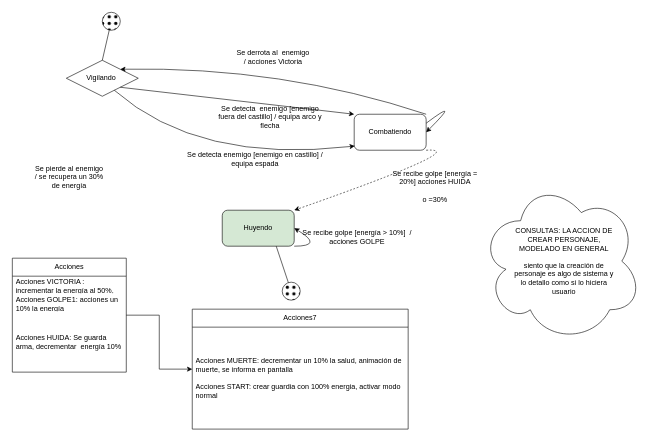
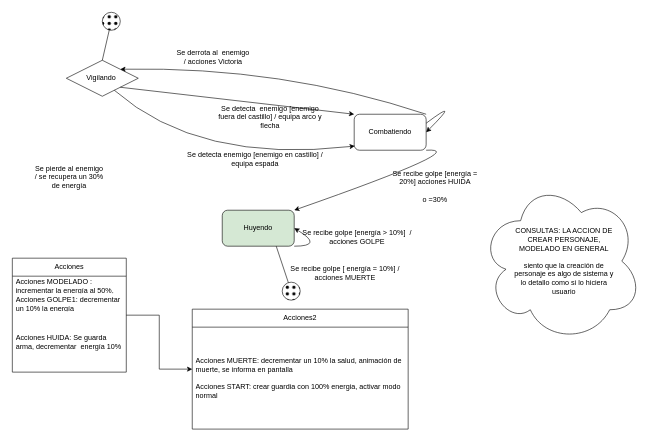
  <mxCell id="0" />
  <mxCell id="1" parent="0" />
  <mxCell id="2" value="Vigilando&amp;nbsp;" style="rhombus;whiteSpace=wrap;html=1;" parent="1" vertex="1"><mxGeometry x="110" y="100" width="120" height="60" as="geometry" /></mxCell>
  <mxCell id="3" value="" style="endArrow=none;html=1;rounded=0;exitX=0.5;exitY=0;exitDx=0;exitDy=0;" parent="1" source="2" target="4" edge="1"><mxGeometry width="50" height="50" relative="1" as="geometry"><mxPoint x="300" y="230" as="sourcePoint" /><mxPoint x="350" y="180" as="targetPoint" /></mxGeometry></mxCell>
  <mxCell id="4" value="" style="ellipse;whiteSpace=wrap;html=1;aspect=fixed;fillColor=#000000;fillStyle=dots;" parent="1" vertex="1"><mxGeometry x="170" y="20" width="30" height="30" as="geometry" /></mxCell>
  <mxCell id="5" value="Combatiendo" style="rounded=1;whiteSpace=wrap;html=1;" parent="1" vertex="1"><mxGeometry x="590" y="190" width="120" height="60" as="geometry" /></mxCell>
  <mxCell id="6" value="" style="curved=1;endArrow=classic;html=1;rounded=0;entryX=1;entryY=0;entryDx=0;entryDy=0;exitX=1;exitY=0;exitDx=0;exitDy=0;" parent="1" source="5" target="2" edge="1"><mxGeometry width="50" height="50" relative="1" as="geometry"><mxPoint x="180" y="230" as="sourcePoint" /><mxPoint x="230" y="180" as="targetPoint" /><Array as="points"><mxPoint x="470" y="110" /></Array></mxGeometry></mxCell>
  <mxCell id="7" value="" style="edgeStyle=orthogonalEdgeStyle;rounded=0;orthogonalLoop=1;jettySize=auto;html=1;" parent="1" source="8" target="27" edge="1"><mxGeometry relative="1" as="geometry" /></mxCell>
  <mxCell id="8" value="Acciones" style="swimlane;fontStyle=0;childLayout=stackLayout;horizontal=1;startSize=30;horizontalStack=0;resizeParent=1;resizeParentMax=0;resizeLast=0;collapsible=1;marginBottom=0;whiteSpace=wrap;html=1;" parent="1" vertex="1"><mxGeometry x="20" y="430" width="190" height="190" as="geometry" /></mxCell>
- <mxCell id="9" value="Acciones VICTORIA : incrementar la energía al 50%," style="text;strokeColor=none;fillColor=none;align=left;verticalAlign=middle;spacingLeft=4;spacingRight=4;overflow=hidden;points=[[0,0.5],[1,0.5]];portConstraint=eastwest;rotatable=0;whiteSpace=wrap;html=1;" parent="8" vertex="1"><mxGeometry y="30" width="190" height="30" as="geometry" /></mxCell>
- <mxCell id="10" value="Acciones GOLPE1: acciones un 10% la energía&amp;nbsp;" style="text;strokeColor=none;fillColor=none;align=left;verticalAlign=middle;spacingLeft=4;spacingRight=4;overflow=hidden;points=[[0,0.5],[1,0.5]];portConstraint=eastwest;rotatable=0;whiteSpace=wrap;html=1;" parent="8" vertex="1"><mxGeometry y="60" width="190" height="30" as="geometry" /></mxCell>
+ <mxCell id="9" value="Acciones MODELADO : incrementar la energía al 50%," style="text;strokeColor=none;fillColor=none;align=left;verticalAlign=middle;spacingLeft=4;spacingRight=4;overflow=hidden;points=[[0,0.5],[1,0.5]];portConstraint=eastwest;rotatable=0;whiteSpace=wrap;html=1;" parent="8" vertex="1"><mxGeometry y="30" width="190" height="30" as="geometry" /></mxCell>
+ <mxCell id="10" value="Acciones GOLPE1: decrementar un 10% la energía&amp;nbsp;" style="text;strokeColor=none;fillColor=none;align=left;verticalAlign=middle;spacingLeft=4;spacingRight=4;overflow=hidden;points=[[0,0.5],[1,0.5]];portConstraint=eastwest;rotatable=0;whiteSpace=wrap;html=1;" parent="8" vertex="1"><mxGeometry y="60" width="190" height="30" as="geometry" /></mxCell>
  <mxCell id="11" value="Acciones HUIDA: Se guarda arma, decrementar&amp;nbsp; energía 10%" style="text;strokeColor=none;fillColor=none;align=left;verticalAlign=middle;spacingLeft=4;spacingRight=4;overflow=hidden;points=[[0,0.5],[1,0.5]];portConstraint=eastwest;rotatable=0;whiteSpace=wrap;html=1;" parent="8" vertex="1"><mxGeometry y="90" width="190" height="100" as="geometry" /></mxCell>
  <mxCell id="12" value="Se detecta&amp;nbsp; enemigo [enemigo fuera del castillo] / equipa arco y flecha" style="text;html=1;align=center;verticalAlign=middle;whiteSpace=wrap;rounded=0;" parent="1" vertex="1"><mxGeometry x="360" y="190" width="180" height="10" as="geometry" /></mxCell>
  <mxCell id="13" value="" style="endArrow=classic;html=1;rounded=0;exitX=1;exitY=1;exitDx=0;exitDy=0;entryX=0;entryY=0;entryDx=0;entryDy=0;" parent="1" source="2" target="5" edge="1"><mxGeometry width="50" height="50" relative="1" as="geometry"><mxPoint x="380" y="260" as="sourcePoint" /><mxPoint x="430" y="210" as="targetPoint" /></mxGeometry></mxCell>
  <mxCell id="14" value="" style="curved=1;endArrow=classic;html=1;rounded=0;exitX=0.75;exitY=1;exitDx=0;exitDy=0;entryX=0.008;entryY=0.883;entryDx=0;entryDy=0;entryPerimeter=0;" parent="1" source="2" target="5" edge="1"><mxGeometry width="50" height="50" relative="1" as="geometry"><mxPoint x="380" y="260" as="sourcePoint" /><mxPoint x="430" y="210" as="targetPoint" /><Array as="points"><mxPoint x="330" y="273" /></Array></mxGeometry></mxCell>
  <mxCell id="15" value="Se detecta enemigo [enemigo en castillo] / equipa espada" style="text;html=1;align=center;verticalAlign=middle;whiteSpace=wrap;rounded=0;" parent="1" vertex="1"><mxGeometry x="310" y="250" width="230" height="30" as="geometry" /></mxCell>
  <mxCell id="16" value="" style="curved=1;endArrow=classic;html=1;rounded=0;exitX=1;exitY=0.25;exitDx=0;exitDy=0;entryX=1;entryY=0.5;entryDx=0;entryDy=0;" parent="1" source="5" target="5" edge="1"><mxGeometry width="50" height="50" relative="1" as="geometry"><mxPoint x="680" y="260" as="sourcePoint" /><mxPoint x="730" y="210" as="targetPoint" /><Array as="points"><mxPoint x="770" y="160" /></Array></mxGeometry></mxCell>
- <mxCell id="17" value="Se derrota al&amp;nbsp; enemigo / acciones Victoria" style="text;html=1;align=center;verticalAlign=middle;whiteSpace=wrap;rounded=0;" parent="1" vertex="1"><mxGeometry x="390" y="80" width="130" height="30" as="geometry" /></mxCell>
- <mxCell id="18" value="" style="curved=1;endArrow=classic;html=1;rounded=0;exitX=1;exitY=1;exitDx=0;exitDy=0;entryX=1;entryY=0;entryDx=0;entryDy=0;dashed=1;" parent="1" source="5" target="20" edge="1"><mxGeometry width="50" height="50" relative="1" as="geometry"><mxPoint x="720" y="255" as="sourcePoint" /><mxPoint x="750" y="360" as="targetPoint" /><Array as="points"><mxPoint x="790" y="245" /></Array></mxGeometry></mxCell>
+ <mxCell id="17" value="Se derrota al&amp;nbsp; enemigo / acciones Victoria" style="text;html=1;align=center;verticalAlign=middle;whiteSpace=wrap;rounded=0;" parent="1" vertex="1"><mxGeometry x="290" y="80" width="130" height="30" as="geometry" /></mxCell>
+ <mxCell id="18" value="" style="curved=1;endArrow=classic;html=1;rounded=0;exitX=1;exitY=1;exitDx=0;exitDy=0;entryX=1;entryY=0;entryDx=0;entryDy=0;" parent="1" source="5" target="20" edge="1"><mxGeometry width="50" height="50" relative="1" as="geometry"><mxPoint x="720" y="255" as="sourcePoint" /><mxPoint x="750" y="360" as="targetPoint" /><Array as="points"><mxPoint x="790" y="245" /></Array></mxGeometry></mxCell>
  <mxCell id="19" value="Se recibe golpe [energía = 20%] acciones HUIDA&lt;div&gt;&lt;br&gt;&lt;/div&gt;&lt;div&gt;o =30%&lt;/div&gt;" style="text;html=1;align=center;verticalAlign=middle;whiteSpace=wrap;rounded=0;" parent="1" vertex="1"><mxGeometry x="640" y="295" width="170" height="30" as="geometry" /></mxCell>
  <mxCell id="20" value="Huyendo" style="rounded=1;whiteSpace=wrap;html=1;fillColor=#d5e8d4;" parent="1" vertex="1"><mxGeometry x="370" y="350" width="120" height="60" as="geometry" /></mxCell>
  <mxCell id="21" value="" style="curved=1;endArrow=classic;html=1;rounded=0;entryX=1;entryY=0.5;entryDx=0;entryDy=0;" parent="1" target="20" edge="1"><mxGeometry width="50" height="50" relative="1" as="geometry"><mxPoint x="490" y="410" as="sourcePoint" /><mxPoint x="540" y="360" as="targetPoint" /><Array as="points"><mxPoint x="540" y="410" /></Array></mxGeometry></mxCell>
  <mxCell id="22" value="Se recibe golpe [energía &amp;gt; 10%]&amp;nbsp; / acciones GOLPE" style="text;html=1;align=center;verticalAlign=middle;whiteSpace=wrap;rounded=0;" parent="1" vertex="1"><mxGeometry x="500" y="380" width="190" height="30" as="geometry" /></mxCell>
  <mxCell id="23" value="" style="endArrow=none;html=1;rounded=0;exitX=0.75;exitY=1;exitDx=0;exitDy=0;" parent="1" source="20" target="24" edge="1"><mxGeometry width="50" height="50" relative="1" as="geometry"><mxPoint x="480" y="300" as="sourcePoint" /><mxPoint x="470" y="450" as="targetPoint" /></mxGeometry></mxCell>
  <mxCell id="24" value="" style="ellipse;whiteSpace=wrap;html=1;aspect=fixed;fillStyle=dots;fillColor=#000000;" parent="1" vertex="1"><mxGeometry x="470" y="470" width="30" height="30" as="geometry" /></mxCell>
+ <mxCell id="25" value="Se recibe golpe [ energía = 10%] / acciones MUERTE" style="text;html=1;align=center;verticalAlign=middle;whiteSpace=wrap;rounded=0;" parent="1" vertex="1"><mxGeometry x="470" y="440" width="210" height="30" as="geometry" /></mxCell>
  <mxCell id="26" value="Se pierde al enemigo&lt;div&gt;/ se recupera un 30% de energía&lt;/div&gt;" style="text;html=1;align=center;verticalAlign=middle;whiteSpace=wrap;rounded=0;" parent="1" vertex="1"><mxGeometry x="50" y="280" width="130" height="30" as="geometry" /></mxCell>
- <mxCell id="27" value="Acciones7" style="swimlane;fontStyle=0;childLayout=stackLayout;horizontal=1;startSize=30;horizontalStack=0;resizeParent=1;resizeParentMax=0;resizeLast=0;collapsible=1;marginBottom=0;whiteSpace=wrap;html=1;" parent="1" vertex="1"><mxGeometry x="320" y="515" width="360" height="200" as="geometry" /></mxCell>
+ <mxCell id="27" value="Acciones2" style="swimlane;fontStyle=0;childLayout=stackLayout;horizontal=1;startSize=30;horizontalStack=0;resizeParent=1;resizeParentMax=0;resizeLast=0;collapsible=1;marginBottom=0;whiteSpace=wrap;html=1;" parent="1" vertex="1"><mxGeometry x="320" y="515" width="360" height="200" as="geometry" /></mxCell>
  <mxCell id="28" value="Acciones MUERTE: decrementar un 10% la salud, animación de muerte, se informa en pantalla&lt;div&gt;&lt;br&gt;&lt;/div&gt;&lt;div&gt;Acciones START: crear guardia con 100% energia, activar modo normal&amp;nbsp;&lt;/div&gt;" style="text;strokeColor=none;fillColor=none;align=left;verticalAlign=middle;spacingLeft=4;spacingRight=4;overflow=hidden;points=[[0,0.5],[1,0.5]];portConstraint=eastwest;rotatable=0;whiteSpace=wrap;html=1;" parent="27" vertex="1"><mxGeometry y="30" width="360" height="170" as="geometry" /></mxCell>
  <mxCell id="29" value="" style="ellipse;shape=cloud;whiteSpace=wrap;html=1;" parent="1" vertex="1"><mxGeometry x="800" y="300" width="270" height="270" as="geometry" /></mxCell>
  <mxCell id="30" value="CONSULTAS: LA ACCION DE CREAR PERSONAJE,&lt;div&gt;MODELADO EN GENERAL&lt;/div&gt;&lt;div&gt;&lt;br&gt;&lt;/div&gt;&lt;div&gt;siento que la creación de personaje es algo de sistema y lo detallo como si lo hiciera usuario&lt;/div&gt;" style="text;html=1;align=center;verticalAlign=middle;whiteSpace=wrap;rounded=0;" parent="1" vertex="1"><mxGeometry x="850" y="420" width="180" height="30" as="geometry" /></mxCell>
